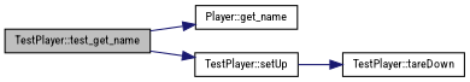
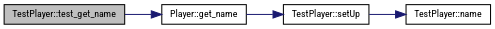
  digraph {
    fontname="Roboto Condensed"
    rankdir=LR
    node [color=black fillcolor=white fontname="Roboto Condensed" fontsize=10 shape=record style=filled]
    edge [color=midnightblue fontname="Roboto Condensed" fontsize=10 labelfontname=Helvetica labelfontsize=10 style=solid]
    n1 [fillcolor=grey75 fontcolor=black height=0.2 label="TestPlayer::test_get_name" width=0.4]
    n2 [height=0.2 label="Player::get_name" width=0.4]
    n3 [height=0.2 label="TestPlayer::setUp" width=0.4]
-   n4 [height=0.2 label="TestPlayer::tareDown" width=0.4]
+   n4 [height=0.2 label="TestPlayer::name" width=0.4]
    n1 -> n2
-   n1 -> n3
+   n2 -> n3
    n3 -> n4
  }
